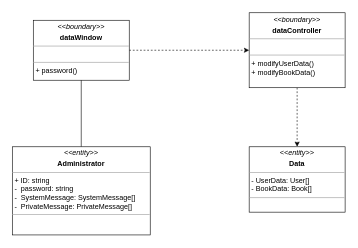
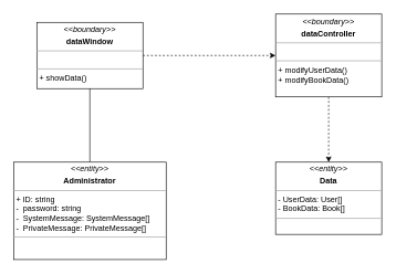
  <mxCell id="0" />
  <mxCell id="1" parent="0" />
  <mxCell id="2" style="edgeStyle=none;rounded=0;orthogonalLoop=1;jettySize=auto;html=1;endArrow=classic;endFill=1;exitX=1;exitY=0.5;exitDx=0;exitDy=0;entryX=0;entryY=0.5;entryDx=0;entryDy=0;dashed=1;" edge="1" parent="1" source="3" target="5"><mxGeometry relative="1" as="geometry"><mxPoint x="414" y="80" as="targetPoint" /></mxGeometry></mxCell>
- <mxCell id="3" value="&lt;p style=&quot;margin: 0px ; margin-top: 4px ; text-align: center&quot;&gt;&lt;i&gt;&amp;lt;&amp;lt;boundary&amp;gt;&amp;gt;&lt;/i&gt;&lt;b&gt;&lt;br&gt;&lt;/b&gt;&lt;/p&gt;&lt;p style=&quot;margin: 0px ; margin-top: 4px ; text-align: center&quot;&gt;&lt;b&gt;dataWindow&lt;/b&gt;&lt;/p&gt;&lt;hr size=&quot;1&quot;&gt;&lt;p style=&quot;margin: 0px ; margin-left: 4px&quot;&gt;&lt;br&gt;&lt;/p&gt;&lt;hr size=&quot;1&quot;&gt;&lt;p style=&quot;margin: 0px ; margin-left: 4px&quot;&gt;+ password()&amp;nbsp;&lt;/p&gt;" style="verticalAlign=top;align=left;overflow=fill;fontSize=12;fontFamily=Helvetica;html=1;" vertex="1" parent="1"><mxGeometry x="55" y="33" width="160" height="100" as="geometry" /></mxCell>
+ <mxCell id="3" value="&lt;p style=&quot;margin: 0px ; margin-top: 4px ; text-align: center&quot;&gt;&lt;i&gt;&amp;lt;&amp;lt;boundary&amp;gt;&amp;gt;&lt;/i&gt;&lt;b&gt;&lt;br&gt;&lt;/b&gt;&lt;/p&gt;&lt;p style=&quot;margin: 0px ; margin-top: 4px ; text-align: center&quot;&gt;&lt;b&gt;dataWindow&lt;/b&gt;&lt;/p&gt;&lt;hr size=&quot;1&quot;&gt;&lt;p style=&quot;margin: 0px ; margin-left: 4px&quot;&gt;&lt;br&gt;&lt;/p&gt;&lt;hr size=&quot;1&quot;&gt;&lt;p style=&quot;margin: 0px ; margin-left: 4px&quot;&gt;+ showData()&amp;nbsp;&lt;/p&gt;" style="verticalAlign=top;align=left;overflow=fill;fontSize=12;fontFamily=Helvetica;html=1;" vertex="1" parent="1"><mxGeometry x="55" y="33" width="160" height="100" as="geometry" /></mxCell>
  <mxCell id="4" style="edgeStyle=none;rounded=0;orthogonalLoop=1;jettySize=auto;html=1;entryX=0.5;entryY=0;entryDx=0;entryDy=0;endArrow=classic;endFill=1;dashed=1;" edge="1" parent="1" source="5" target="8"><mxGeometry relative="1" as="geometry" /></mxCell>
  <mxCell id="5" value="&lt;p style=&quot;margin: 0px ; margin-top: 4px ; text-align: center&quot;&gt;&lt;i&gt;&amp;lt;&amp;lt;boundary&amp;gt;&amp;gt;&lt;/i&gt;&lt;b&gt;&lt;br&gt;&lt;/b&gt;&lt;/p&gt;&lt;p style=&quot;margin: 0px ; margin-top: 4px ; text-align: center&quot;&gt;&lt;b&gt;dataController&lt;/b&gt;&lt;/p&gt;&lt;hr size=&quot;1&quot;&gt;&lt;p style=&quot;margin: 0px ; margin-left: 4px&quot;&gt;&lt;br&gt;&lt;/p&gt;&lt;hr size=&quot;1&quot;&gt;&lt;p style=&quot;margin: 0px ; margin-left: 4px&quot;&gt;+ modifyUserData()&lt;/p&gt;&lt;p style=&quot;margin: 0px ; margin-left: 4px&quot;&gt;+ modifyBookData()&lt;/p&gt;" style="verticalAlign=top;align=left;overflow=fill;fontSize=12;fontFamily=Helvetica;html=1;" vertex="1" parent="1"><mxGeometry x="415" y="20.5" width="160" height="125" as="geometry" /></mxCell>
  <mxCell id="6" style="rounded=0;orthogonalLoop=1;jettySize=auto;html=1;endArrow=none;endFill=0;" edge="1" parent="1" source="7" target="3"><mxGeometry relative="1" as="geometry" /></mxCell>
  <mxCell id="7" value="&lt;p style=&quot;margin: 0px ; margin-top: 4px ; text-align: center&quot;&gt;&lt;i&gt;&amp;lt;&amp;lt;entity&amp;gt;&amp;gt;&lt;/i&gt;&lt;b&gt;&lt;br&gt;&lt;/b&gt;&lt;/p&gt;&lt;p style=&quot;margin: 0px ; margin-top: 4px ; text-align: center&quot;&gt;&lt;b&gt;Administrator&lt;/b&gt;&lt;/p&gt;&lt;hr size=&quot;1&quot;&gt;&lt;p style=&quot;margin: 0px ; margin-left: 4px&quot;&gt;+ ID: string&lt;/p&gt;&lt;p style=&quot;margin: 0px ; margin-left: 4px&quot;&gt;-&amp;nbsp; password: string&lt;/p&gt;&lt;p style=&quot;margin: 0px ; margin-left: 4px&quot;&gt;-&amp;nbsp; SystemMessage: SystemMessage[]&lt;/p&gt;&lt;p style=&quot;margin: 0px ; margin-left: 4px&quot;&gt;-&amp;nbsp; PrivateMessage: PrivateMessage[]&lt;/p&gt;&lt;hr size=&quot;1&quot;&gt;&lt;p style=&quot;margin: 0px ; margin-left: 4px&quot;&gt;&lt;br&gt;&lt;/p&gt;" style="verticalAlign=top;align=left;overflow=fill;fontSize=12;fontFamily=Helvetica;html=1;" vertex="1" parent="1"><mxGeometry x="20" y="244" width="230" height="147" as="geometry" /></mxCell>
  <mxCell id="8" value="&lt;p style=&quot;margin: 0px ; margin-top: 4px ; text-align: center&quot;&gt;&lt;i&gt;&amp;lt;&amp;lt;entity&amp;gt;&amp;gt;&lt;/i&gt;&lt;b&gt;&lt;br&gt;&lt;/b&gt;&lt;/p&gt;&lt;p style=&quot;margin: 0px ; margin-top: 4px ; text-align: center&quot;&gt;&lt;b&gt;Data&lt;/b&gt;&lt;/p&gt;&lt;hr size=&quot;1&quot;&gt;&lt;p style=&quot;margin: 0px ; margin-left: 4px&quot;&gt;- UserData: User[]&lt;/p&gt;&lt;p style=&quot;margin: 0px ; margin-left: 4px&quot;&gt;- BookData: Book[]&lt;/p&gt;&lt;hr size=&quot;1&quot;&gt;&lt;p style=&quot;margin: 0px ; margin-left: 4px&quot;&gt;&lt;br&gt;&lt;/p&gt;" style="verticalAlign=top;align=left;overflow=fill;fontSize=12;fontFamily=Helvetica;html=1;" vertex="1" parent="1"><mxGeometry x="415" y="244" width="160" height="109" as="geometry" /></mxCell>
